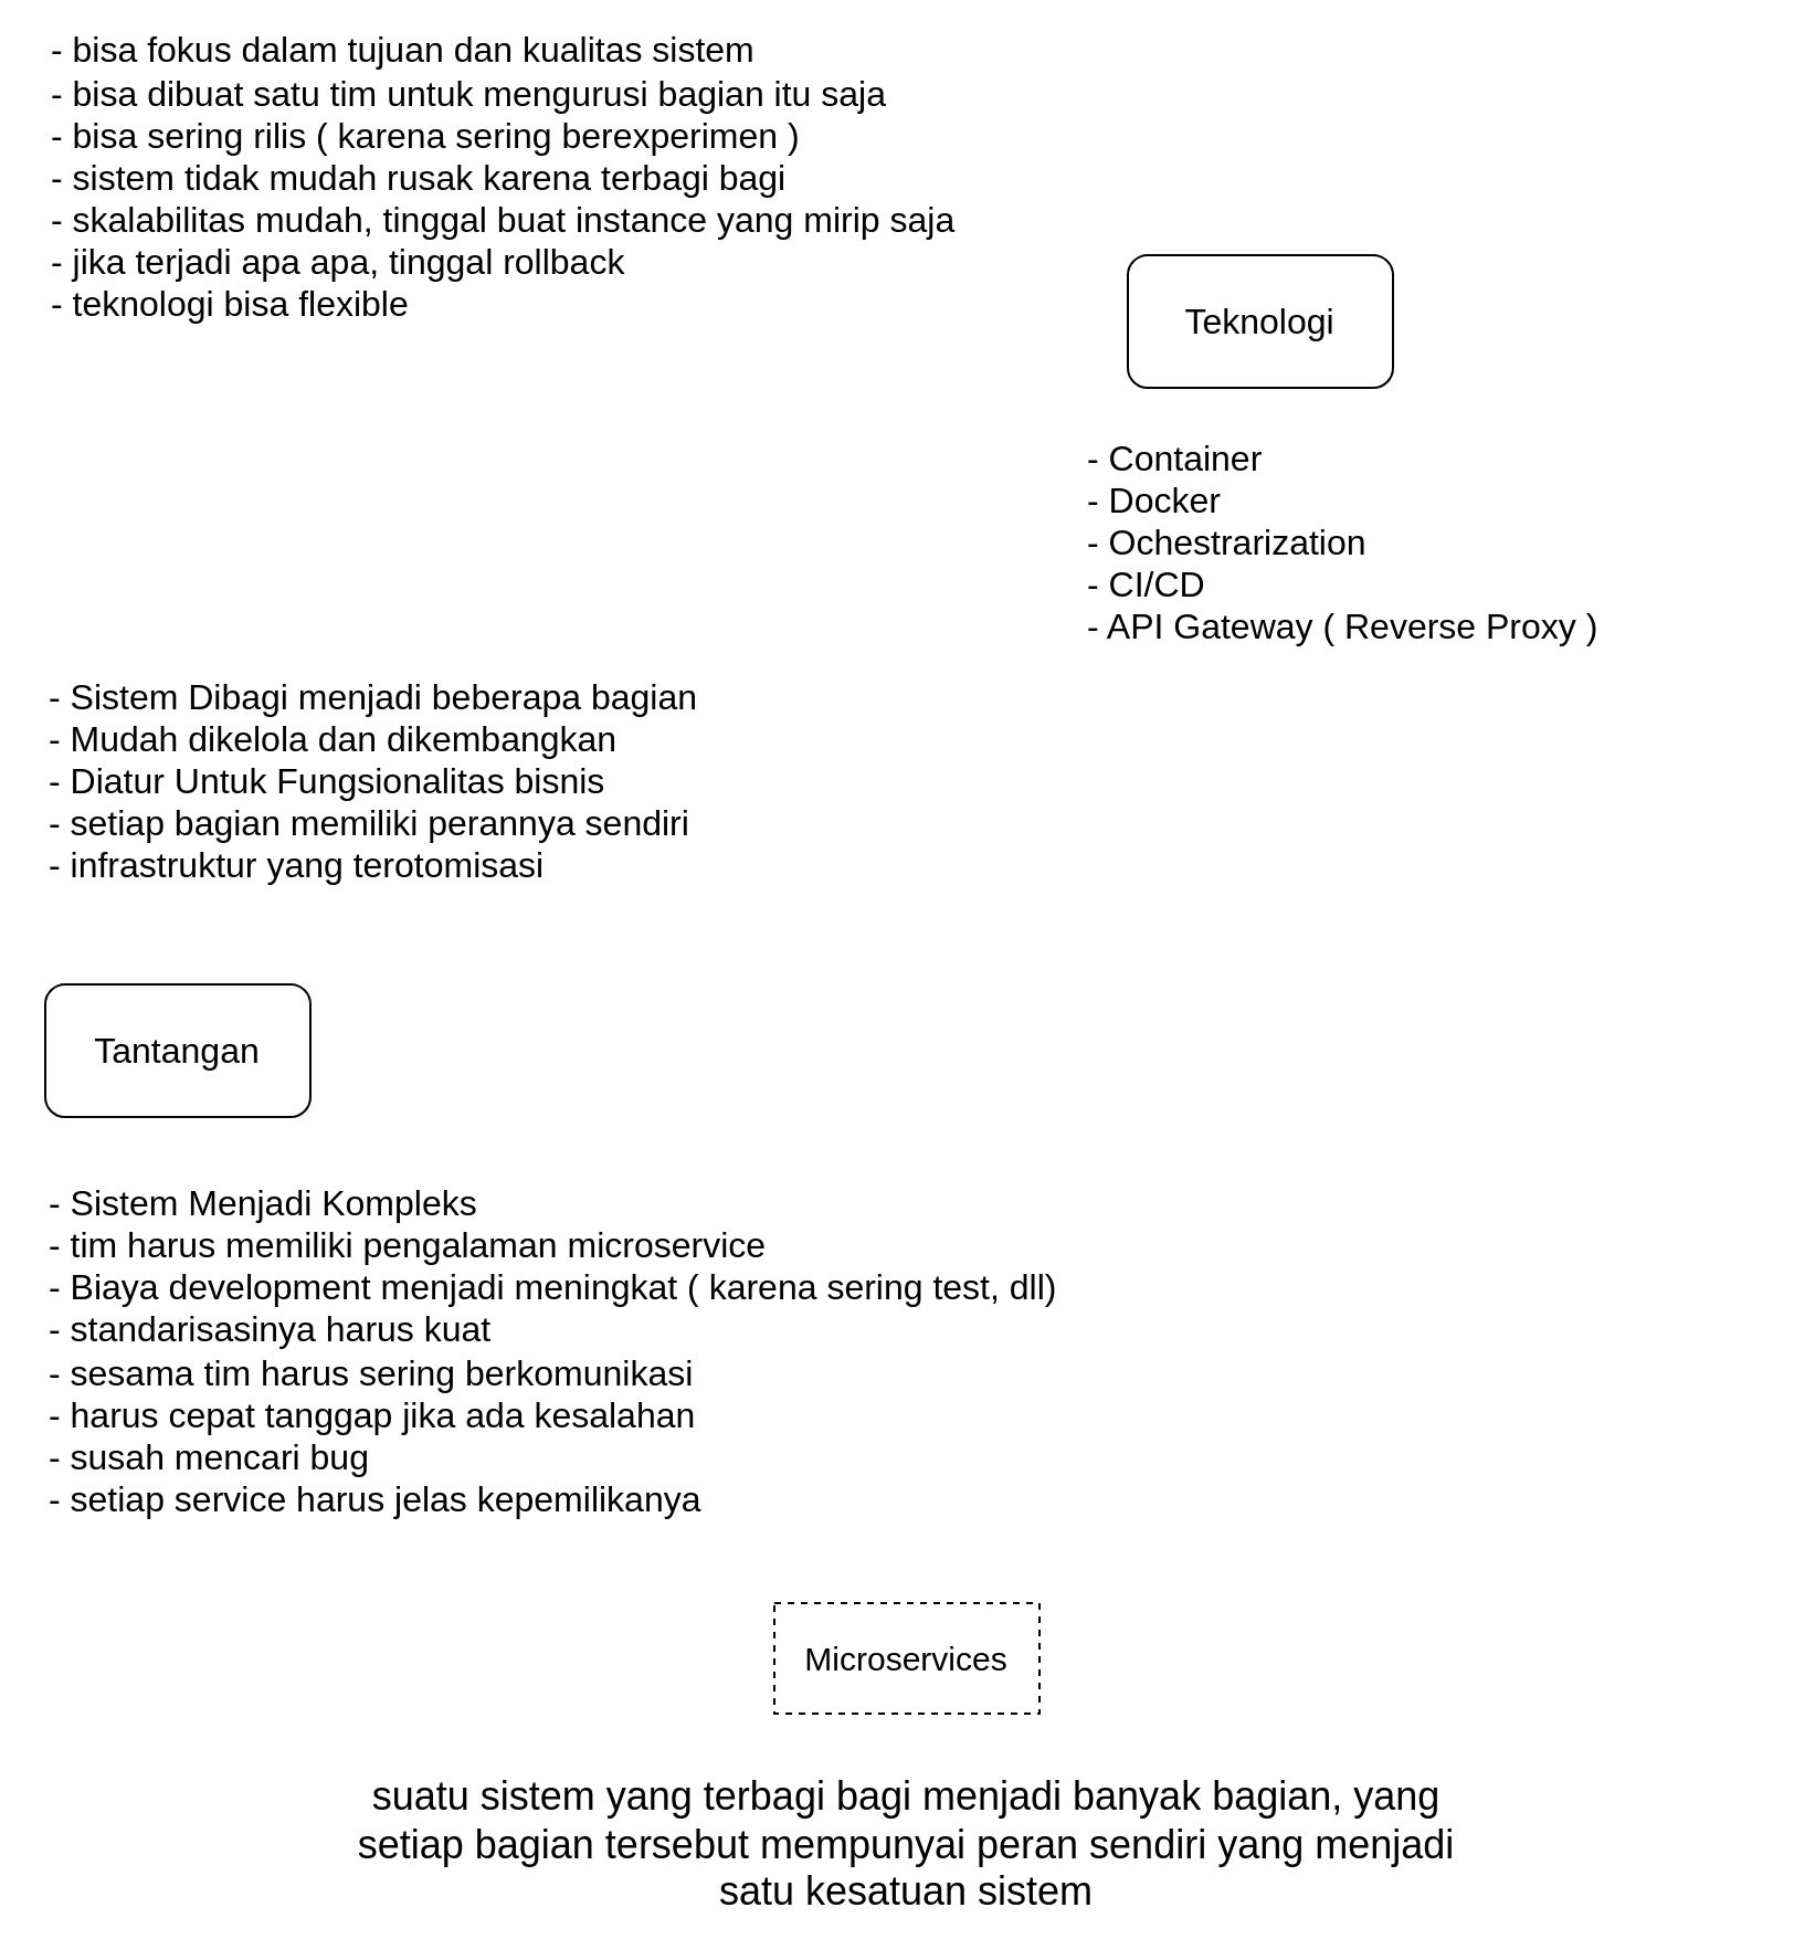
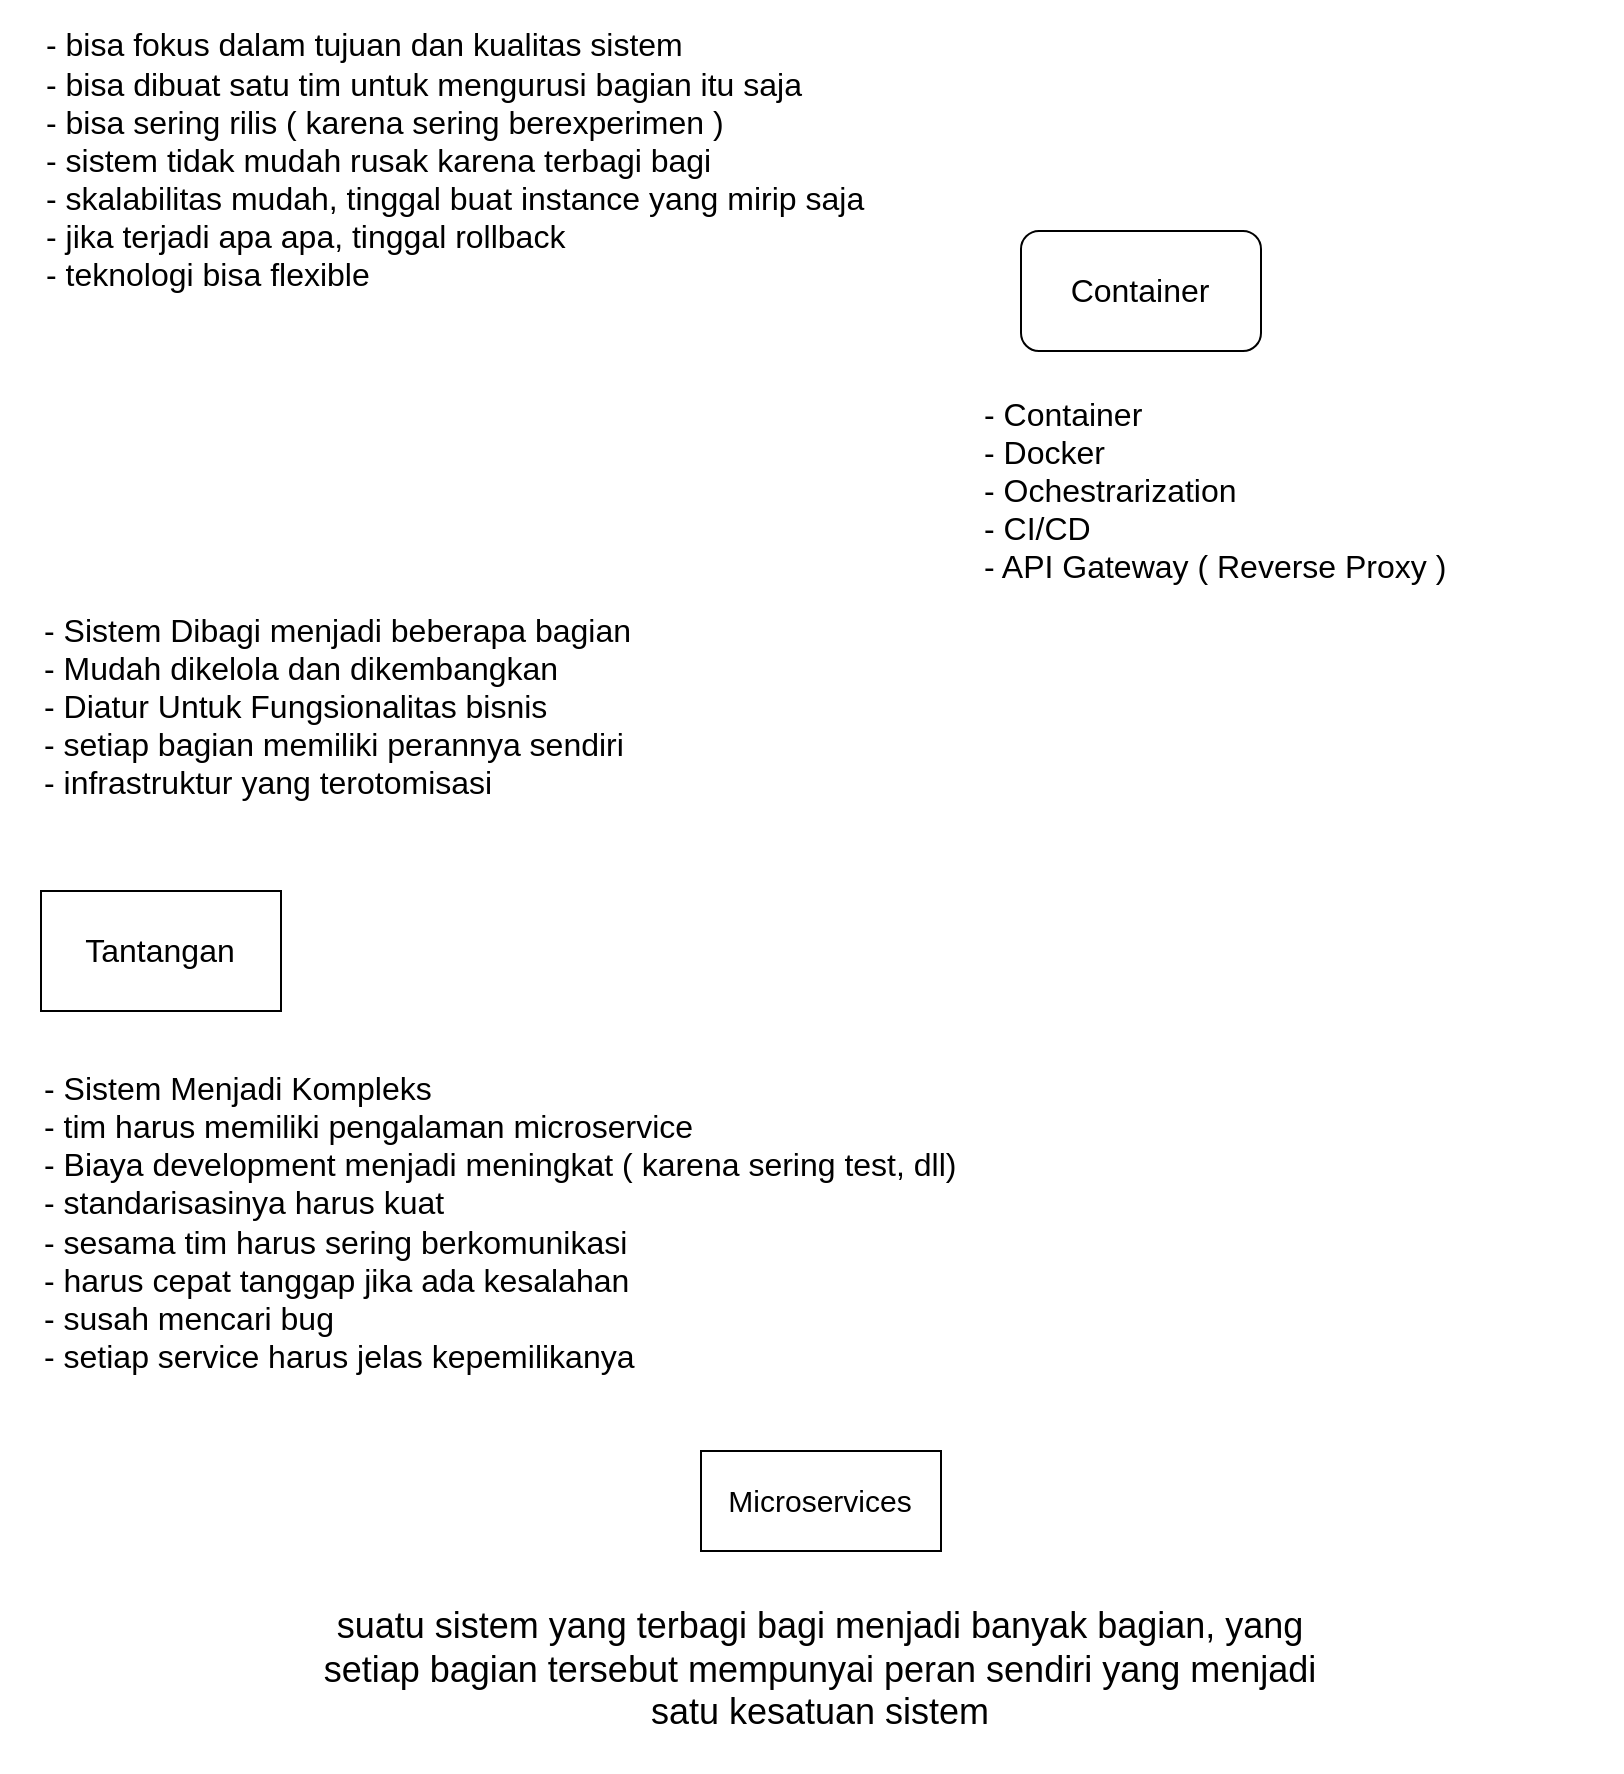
  <mxCell id="0" />
  <mxCell id="1" parent="0" />
- <mxCell id="2" value="Microservices" style="rounded=0;whiteSpace=wrap;html=1;fontSize=15;dashed=1;" vertex="1" parent="1"><mxGeometry x="350" y="725" width="120" height="50" as="geometry" /></mxCell>
- <mxCell id="3" value="Teknologi" style="rounded=1;whiteSpace=wrap;html=1;fontSize=16;" vertex="1" parent="1"><mxGeometry x="510" y="115" width="120" height="60" as="geometry" /></mxCell>
+ <mxCell id="2" value="Microservices" style="rounded=0;whiteSpace=wrap;html=1;fontSize=15;" vertex="1" parent="1"><mxGeometry x="350" y="725" width="120" height="50" as="geometry" /></mxCell>
+ <mxCell id="3" value="Container" style="rounded=1;whiteSpace=wrap;html=1;fontSize=16;" vertex="1" parent="1"><mxGeometry x="510" y="115" width="120" height="60" as="geometry" /></mxCell>
  <mxCell id="4" value="suatu sistem yang terbagi bagi menjadi banyak bagian, yang setiap bagian tersebut mempunyai peran sendiri yang menjadi satu kesatuan sistem " style="text;html=1;strokeColor=none;fillColor=none;align=center;verticalAlign=middle;whiteSpace=wrap;rounded=0;fontSize=18;" vertex="1" parent="1"><mxGeometry x="150" y="805" width="520" height="60" as="geometry" /></mxCell>
  <mxCell id="5" value="&lt;div align=&quot;left&quot;&gt;- Sistem Dibagi menjadi beberapa bagian&lt;/div&gt;&lt;div align=&quot;left&quot;&gt;- Mudah dikelola dan dikembangkan&lt;/div&gt;&lt;div align=&quot;left&quot;&gt;- Diatur Untuk Fungsionalitas bisnis&lt;/div&gt;&lt;div align=&quot;left&quot;&gt;- setiap bagian memiliki perannya sendiri&amp;nbsp;&lt;/div&gt;&lt;div align=&quot;left&quot;&gt;- infrastruktur yang terotomisasi&lt;br&gt;&lt;/div&gt;" style="text;html=1;strokeColor=none;fillColor=none;align=left;verticalAlign=middle;whiteSpace=wrap;rounded=0;fontSize=16;" vertex="1" parent="1"><mxGeometry x="20" y="323" width="300" height="60" as="geometry" /></mxCell>
  <mxCell id="6" value="&lt;div&gt;- bisa fokus dalam tujuan dan kualitas sistem&lt;br&gt;&lt;/div&gt;&lt;div&gt;- bisa dibuat satu tim untuk mengurusi bagian itu saja&lt;br&gt;- bisa sering rilis ( karena sering berexperimen )&lt;br&gt;&lt;/div&gt;&lt;div&gt;- sistem tidak mudah rusak karena terbagi bagi&lt;/div&gt;&lt;div&gt;- skalabilitas mudah, tinggal buat instance yang mirip saja&lt;/div&gt;&lt;div&gt;- jika terjadi apa apa, tinggal rollback&lt;/div&gt;&lt;div&gt;- teknologi bisa flexible&lt;br&gt;&lt;/div&gt;" style="text;html=1;strokeColor=none;fillColor=none;align=left;verticalAlign=middle;whiteSpace=wrap;rounded=0;fontSize=16;" vertex="1" parent="1"><mxGeometry x="21" y="20" width="500" height="120" as="geometry" /></mxCell>
- <mxCell id="7" value="Tantangan" style="rounded=1;whiteSpace=wrap;html=1;fontSize=16;" vertex="1" parent="1"><mxGeometry x="20" y="445" width="120" height="60" as="geometry" /></mxCell>
+ <mxCell id="7" value="Tantangan" style="whiteSpace=wrap;html=1;fontSize=16;rounded=0;" vertex="1" parent="1"><mxGeometry x="20" y="445" width="120" height="60" as="geometry" /></mxCell>
  <mxCell id="8" value="&lt;div&gt;- Sistem Menjadi Kompleks&lt;/div&gt;&lt;div&gt;- tim harus memiliki pengalaman microservice&lt;/div&gt;&lt;div&gt;- Biaya development menjadi meningkat ( karena sering test, dll)&lt;br&gt;&lt;/div&gt;&lt;div&gt;- standarisasinya harus kuat&lt;br&gt;&lt;/div&gt;&lt;div&gt;- sesama tim harus sering berkomunikasi&lt;/div&gt;&lt;div&gt;- harus cepat tanggap jika ada kesalahan&lt;/div&gt;&lt;div&gt;- susah mencari bug&lt;br&gt;&lt;/div&gt;&lt;div&gt;- setiap service harus jelas kepemilikanya&lt;br&gt;&lt;/div&gt;" style="text;html=1;strokeColor=none;fillColor=none;align=left;verticalAlign=middle;whiteSpace=wrap;rounded=0;fontSize=16;" vertex="1" parent="1"><mxGeometry x="20" y="525" width="470" height="172" as="geometry" /></mxCell>
  <mxCell id="9" value="&lt;div&gt;- Container&lt;/div&gt;&lt;div&gt;- Docker&lt;/div&gt;&lt;div&gt;- Ochestrarization&lt;/div&gt;&lt;div&gt;- CI/CD&lt;/div&gt;&lt;div&gt;- API Gateway ( Reverse Proxy )&lt;br&gt;&lt;/div&gt;" style="text;html=1;strokeColor=none;fillColor=none;align=left;verticalAlign=middle;whiteSpace=wrap;rounded=0;fontSize=16;" vertex="1" parent="1"><mxGeometry x="490" y="215" width="300" height="60" as="geometry" /></mxCell>
